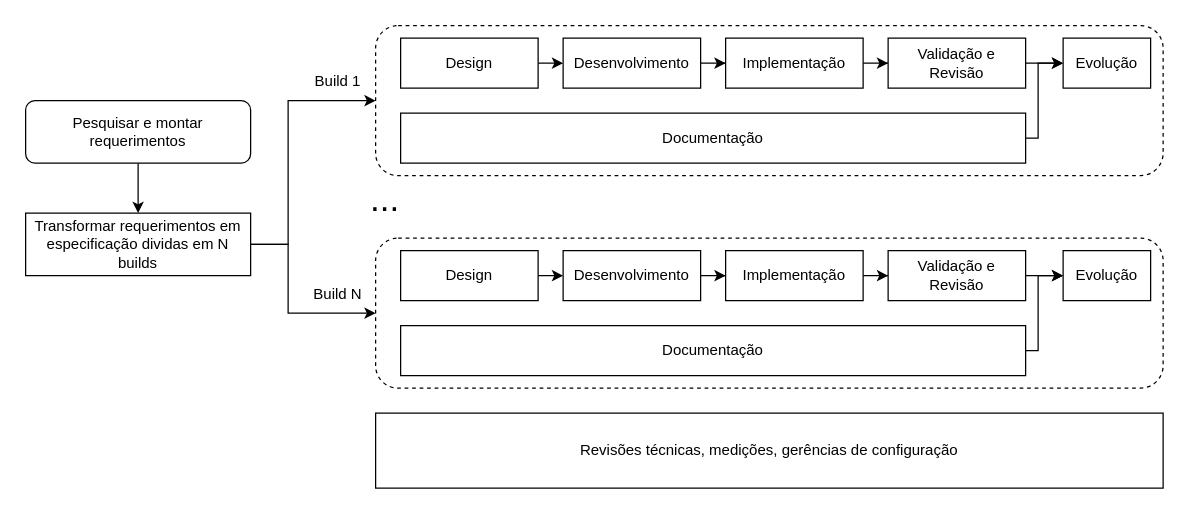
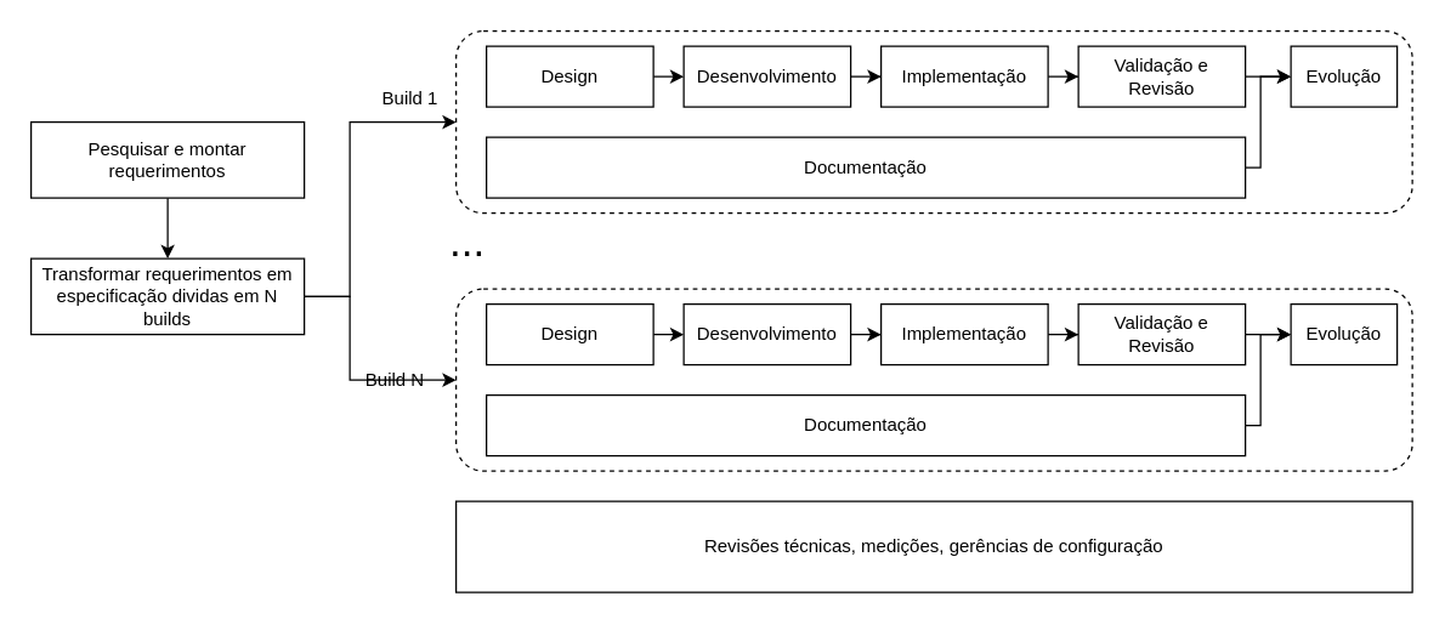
  <mxCell id="0" />
  <mxCell id="1" parent="0" />
  <mxCell id="2" value="" style="edgeStyle=orthogonalEdgeStyle;rounded=0;orthogonalLoop=1;jettySize=auto;html=1;" edge="1" parent="1" source="3" target="4"><mxGeometry relative="1" as="geometry" /></mxCell>
- <mxCell id="3" value="Pesquisar e montar requerimentos" style="whiteSpace=wrap;html=1;rounded=1;" vertex="1" parent="1"><mxGeometry x="20" y="80" width="180" height="50" as="geometry" /></mxCell>
+ <mxCell id="3" value="Pesquisar e montar requerimentos" style="rounded=0;whiteSpace=wrap;html=1;" vertex="1" parent="1"><mxGeometry x="20" y="80" width="180" height="50" as="geometry" /></mxCell>
  <mxCell id="4" value="Transformar requerimentos em especificação dividas em N builds" style="rounded=0;whiteSpace=wrap;html=1;" vertex="1" parent="1"><mxGeometry x="20" y="170" width="180" height="50" as="geometry" /></mxCell>
  <mxCell id="5" value="" style="edgeStyle=orthogonalEdgeStyle;rounded=0;orthogonalLoop=1;jettySize=auto;html=1;entryX=0;entryY=0.5;entryDx=0;entryDy=0;" edge="1" parent="1" source="6" target="8"><mxGeometry relative="1" as="geometry"><mxPoint x="495" y="50" as="targetPoint" /><Array as="points"><mxPoint x="430" y="50" /><mxPoint x="430" y="50" /></Array></mxGeometry></mxCell>
  <mxCell id="6" value="Design" style="shape=parallelogram;perimeter=parallelogramPerimeter;whiteSpace=wrap;html=1;fixedSize=1;size=-10;" vertex="1" parent="1"><mxGeometry x="320" y="30" width="110" height="40" as="geometry" /></mxCell>
  <mxCell id="7" value="" style="edgeStyle=orthogonalEdgeStyle;rounded=0;orthogonalLoop=1;jettySize=auto;html=1;entryX=0;entryY=0.5;entryDx=0;entryDy=0;" edge="1" parent="1" source="8" target="10"><mxGeometry relative="1" as="geometry"><mxPoint x="505" y="150" as="targetPoint" /></mxGeometry></mxCell>
  <mxCell id="8" value="Desenvolvimento" style="shape=parallelogram;perimeter=parallelogramPerimeter;whiteSpace=wrap;html=1;fixedSize=1;size=-10;" vertex="1" parent="1"><mxGeometry x="450" y="30" width="110" height="40" as="geometry" /></mxCell>
  <mxCell id="9" value="" style="edgeStyle=orthogonalEdgeStyle;rounded=0;orthogonalLoop=1;jettySize=auto;html=1;" edge="1" parent="1" source="10" target="12"><mxGeometry relative="1" as="geometry" /></mxCell>
  <mxCell id="10" value="Implementação" style="shape=parallelogram;perimeter=parallelogramPerimeter;whiteSpace=wrap;html=1;fixedSize=1;size=0;" vertex="1" parent="1"><mxGeometry x="580" y="30" width="110" height="40" as="geometry" /></mxCell>
  <mxCell id="11" value="" style="edgeStyle=orthogonalEdgeStyle;rounded=0;orthogonalLoop=1;jettySize=auto;html=1;" edge="1" parent="1" source="12" target="16"><mxGeometry relative="1" as="geometry" /></mxCell>
  <mxCell id="12" value="Validação e Revisão" style="shape=parallelogram;perimeter=parallelogramPerimeter;whiteSpace=wrap;html=1;fixedSize=1;size=-10;" vertex="1" parent="1"><mxGeometry x="710" y="30" width="110" height="40" as="geometry" /></mxCell>
  <mxCell id="13" value="" style="edgeStyle=orthogonalEdgeStyle;rounded=0;orthogonalLoop=1;jettySize=auto;html=1;entryX=0;entryY=0.5;entryDx=0;entryDy=0;exitX=1;exitY=0.5;exitDx=0;exitDy=0;" edge="1" parent="1" source="14" target="16"><mxGeometry relative="1" as="geometry"><mxPoint x="480" y="290" as="targetPoint" /><mxPoint x="345" y="310" as="sourcePoint" /><Array as="points"><mxPoint x="830" y="110" /><mxPoint x="830" y="50" /></Array></mxGeometry></mxCell>
  <mxCell id="14" value="&lt;div&gt;Documentação&lt;/div&gt;" style="rounded=0;whiteSpace=wrap;html=1;verticalAlign=middle;horizontal=1;" vertex="1" parent="1"><mxGeometry x="320" y="90" width="500" height="40" as="geometry" /></mxCell>
  <mxCell id="15" value="Build 1" style="text;html=1;strokeColor=none;fillColor=none;align=center;verticalAlign=middle;whiteSpace=wrap;rounded=0;" vertex="1" parent="1"><mxGeometry x="240" y="50" width="60" height="30" as="geometry" /></mxCell>
  <mxCell id="16" value="Evolução" style="shape=parallelogram;perimeter=parallelogramPerimeter;whiteSpace=wrap;html=1;fixedSize=1;size=-10;" vertex="1" parent="1"><mxGeometry x="850" y="30" width="70" height="40" as="geometry" /></mxCell>
  <mxCell id="17" value="&lt;div&gt;Revisões técnicas, medições, gerências de configuração&lt;/div&gt;" style="rounded=0;whiteSpace=wrap;html=1;verticalAlign=middle;horizontal=1;" vertex="1" parent="1"><mxGeometry x="300" y="330" width="630" height="60" as="geometry" /></mxCell>
  <mxCell id="18" value="" style="rounded=1;whiteSpace=wrap;html=1;fillColor=none;dashed=1;" vertex="1" parent="1"><mxGeometry x="300" y="20" width="630" height="120" as="geometry" /></mxCell>
  <mxCell id="19" value="" style="rounded=1;whiteSpace=wrap;html=1;fillColor=none;dashed=1;" vertex="1" parent="1"><mxGeometry x="300" y="190" width="630" height="120" as="geometry" /></mxCell>
  <mxCell id="20" value="" style="edgeStyle=orthogonalEdgeStyle;rounded=0;orthogonalLoop=1;jettySize=auto;html=1;entryX=0;entryY=0.5;entryDx=0;entryDy=0;" edge="1" parent="1" source="21" target="23"><mxGeometry relative="1" as="geometry"><mxPoint x="495" y="220" as="targetPoint" /><Array as="points"><mxPoint x="430" y="220" /><mxPoint x="430" y="220" /></Array></mxGeometry></mxCell>
  <mxCell id="21" value="Design" style="shape=parallelogram;perimeter=parallelogramPerimeter;whiteSpace=wrap;html=1;fixedSize=1;size=-10;" vertex="1" parent="1"><mxGeometry x="320" y="200" width="110" height="40" as="geometry" /></mxCell>
  <mxCell id="22" value="" style="edgeStyle=orthogonalEdgeStyle;rounded=0;orthogonalLoop=1;jettySize=auto;html=1;entryX=0;entryY=0.5;entryDx=0;entryDy=0;" edge="1" parent="1" source="23" target="25"><mxGeometry relative="1" as="geometry"><mxPoint x="505" y="320" as="targetPoint" /></mxGeometry></mxCell>
  <mxCell id="23" value="Desenvolvimento" style="shape=parallelogram;perimeter=parallelogramPerimeter;whiteSpace=wrap;html=1;fixedSize=1;size=-10;" vertex="1" parent="1"><mxGeometry x="450" y="200" width="110" height="40" as="geometry" /></mxCell>
  <mxCell id="24" value="" style="edgeStyle=orthogonalEdgeStyle;rounded=0;orthogonalLoop=1;jettySize=auto;html=1;" edge="1" parent="1" source="25" target="27"><mxGeometry relative="1" as="geometry" /></mxCell>
  <mxCell id="25" value="Implementação" style="shape=parallelogram;perimeter=parallelogramPerimeter;whiteSpace=wrap;html=1;fixedSize=1;size=0;" vertex="1" parent="1"><mxGeometry x="580" y="200" width="110" height="40" as="geometry" /></mxCell>
  <mxCell id="26" value="" style="edgeStyle=orthogonalEdgeStyle;rounded=0;orthogonalLoop=1;jettySize=auto;html=1;" edge="1" parent="1" source="27" target="30"><mxGeometry relative="1" as="geometry" /></mxCell>
  <mxCell id="27" value="Validação e Revisão" style="shape=parallelogram;perimeter=parallelogramPerimeter;whiteSpace=wrap;html=1;fixedSize=1;size=-10;" vertex="1" parent="1"><mxGeometry x="710" y="200" width="110" height="40" as="geometry" /></mxCell>
  <mxCell id="28" value="" style="edgeStyle=orthogonalEdgeStyle;rounded=0;orthogonalLoop=1;jettySize=auto;html=1;entryX=0;entryY=0.5;entryDx=0;entryDy=0;exitX=1;exitY=0.5;exitDx=0;exitDy=0;" edge="1" parent="1" source="29" target="30"><mxGeometry relative="1" as="geometry"><mxPoint x="480" y="460" as="targetPoint" /><mxPoint x="345" y="480" as="sourcePoint" /><Array as="points"><mxPoint x="830" y="280" /><mxPoint x="830" y="220" /></Array></mxGeometry></mxCell>
  <mxCell id="29" value="&lt;div&gt;Documentação&lt;/div&gt;" style="rounded=0;whiteSpace=wrap;html=1;verticalAlign=middle;horizontal=1;" vertex="1" parent="1"><mxGeometry x="320" y="260" width="500" height="40" as="geometry" /></mxCell>
  <mxCell id="30" value="Evolução" style="shape=parallelogram;perimeter=parallelogramPerimeter;whiteSpace=wrap;html=1;fixedSize=1;size=-10;" vertex="1" parent="1"><mxGeometry x="850" y="200" width="70" height="40" as="geometry" /></mxCell>
- <mxCell id="31" value="Build N" style="text;html=1;strokeColor=none;fillColor=none;align=center;verticalAlign=middle;whiteSpace=wrap;rounded=0;" vertex="1" parent="1"><mxGeometry x="240" y="220" width="60" height="30" as="geometry" /></mxCell>
+ <mxCell id="31" value="Build N" style="text;html=1;strokeColor=none;fillColor=none;align=center;verticalAlign=middle;whiteSpace=wrap;rounded=0;" vertex="1" parent="1"><mxGeometry x="230" y="235" width="60" height="30" as="geometry" /></mxCell>
  <mxCell id="32" value="" style="edgeStyle=orthogonalEdgeStyle;rounded=0;orthogonalLoop=1;jettySize=auto;html=1;exitX=1;exitY=0.5;exitDx=0;exitDy=0;entryX=0;entryY=0.5;entryDx=0;entryDy=0;" edge="1" parent="1" source="4" target="18"><mxGeometry relative="1" as="geometry"><mxPoint x="140" y="215" as="sourcePoint" /><mxPoint x="310" y="110" as="targetPoint" /><Array as="points"><mxPoint x="230" y="195" /><mxPoint x="230" y="80" /></Array></mxGeometry></mxCell>
  <mxCell id="33" value="" style="edgeStyle=orthogonalEdgeStyle;rounded=0;orthogonalLoop=1;jettySize=auto;html=1;exitX=1;exitY=0.5;exitDx=0;exitDy=0;entryX=0;entryY=0.5;entryDx=0;entryDy=0;" edge="1" parent="1" source="4" target="19"><mxGeometry relative="1" as="geometry"><mxPoint y="205" as="sourcePoint" x="200" /><mxPoint x="310" y="-20" as="targetPoint" /><Array as="points"><mxPoint x="230" y="195" /><mxPoint x="230" y="250" /></Array></mxGeometry></mxCell>
  <mxCell id="34" value="..." style="text;strokeColor=none;fillColor=none;align=left;verticalAlign=middle;spacingLeft=4;spacingRight=4;overflow=hidden;points=[[0,0.5],[1,0.5]];portConstraint=eastwest;rotatable=0;whiteSpace=wrap;html=1;fontSize=28;" vertex="1" parent="1"><mxGeometry x="290" y="140" width="80" height="30" as="geometry" /></mxCell>
